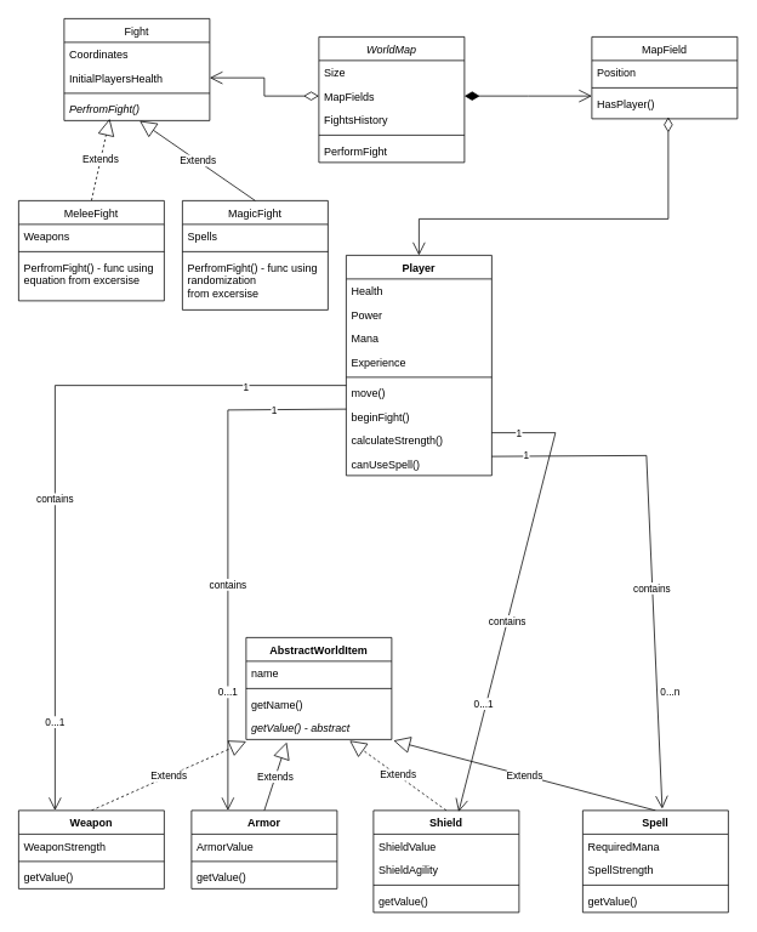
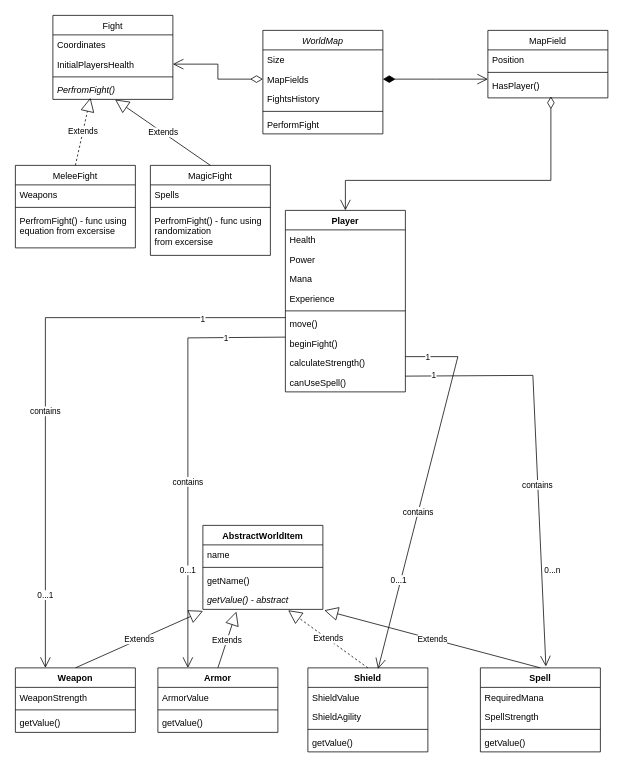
  <mxCell id="0" />
  <mxCell id="1" parent="0" />
  <mxCell id="2" value="WorldMap" style="swimlane;fontStyle=2;align=center;verticalAlign=top;childLayout=stackLayout;horizontal=1;startSize=26;horizontalStack=0;resizeParent=1;resizeLast=0;collapsible=1;marginBottom=0;rounded=0;shadow=0;strokeWidth=1;" parent="1" vertex="1"><mxGeometry x="350" y="40" width="160" height="138" as="geometry"><mxRectangle x="230" y="140" width="160" height="26" as="alternateBounds" /></mxGeometry></mxCell>
  <mxCell id="3" value="Size" style="text;align=left;verticalAlign=top;spacingLeft=4;spacingRight=4;overflow=hidden;rotatable=0;points=[[0,0.5],[1,0.5]];portConstraint=eastwest;" parent="2" vertex="1"><mxGeometry y="26" width="160" height="26" as="geometry" /></mxCell>
  <mxCell id="4" value="MapFields" style="text;align=left;verticalAlign=top;spacingLeft=4;spacingRight=4;overflow=hidden;rotatable=0;points=[[0,0.5],[1,0.5]];portConstraint=eastwest;rounded=0;shadow=0;html=0;" parent="2" vertex="1"><mxGeometry y="52" width="160" height="26" as="geometry" /></mxCell>
  <mxCell id="5" value="FightsHistory" style="text;align=left;verticalAlign=top;spacingLeft=4;spacingRight=4;overflow=hidden;rotatable=0;points=[[0,0.5],[1,0.5]];portConstraint=eastwest;rounded=0;shadow=0;html=0;" parent="2" vertex="1"><mxGeometry y="78" width="160" height="26" as="geometry" /></mxCell>
  <mxCell id="6" value="" style="line;html=1;strokeWidth=1;align=left;verticalAlign=middle;spacingTop=-1;spacingLeft=3;spacingRight=3;rotatable=0;labelPosition=right;points=[];portConstraint=eastwest;" parent="2" vertex="1"><mxGeometry y="104" width="160" height="8" as="geometry" /></mxCell>
  <mxCell id="7" value="PerformFight" style="text;align=left;verticalAlign=top;spacingLeft=4;spacingRight=4;overflow=hidden;rotatable=0;points=[[0,0.5],[1,0.5]];portConstraint=eastwest;" parent="2" vertex="1"><mxGeometry y="112" width="160" height="26" as="geometry" /></mxCell>
  <mxCell id="8" value="MapField" style="swimlane;fontStyle=0;align=center;verticalAlign=top;childLayout=stackLayout;horizontal=1;startSize=26;horizontalStack=0;resizeParent=1;resizeLast=0;collapsible=1;marginBottom=0;rounded=0;shadow=0;strokeWidth=1;" parent="1" vertex="1"><mxGeometry x="650" y="40" width="160" height="90" as="geometry"><mxRectangle x="550" y="140" width="160" height="26" as="alternateBounds" /></mxGeometry></mxCell>
  <mxCell id="9" value="Position" style="text;align=left;verticalAlign=top;spacingLeft=4;spacingRight=4;overflow=hidden;rotatable=0;points=[[0,0.5],[1,0.5]];portConstraint=eastwest;" parent="8" vertex="1"><mxGeometry y="26" width="160" height="26" as="geometry" /></mxCell>
  <mxCell id="10" value="" style="line;html=1;strokeWidth=1;align=left;verticalAlign=middle;spacingTop=-1;spacingLeft=3;spacingRight=3;rotatable=0;labelPosition=right;points=[];portConstraint=eastwest;" parent="8" vertex="1"><mxGeometry y="52" width="160" height="8" as="geometry" /></mxCell>
  <mxCell id="11" value="HasPlayer()" style="text;align=left;verticalAlign=top;spacingLeft=4;spacingRight=4;overflow=hidden;rotatable=0;points=[[0,0.5],[1,0.5]];portConstraint=eastwest;" parent="8" vertex="1"><mxGeometry y="60" width="160" height="26" as="geometry" /></mxCell>
  <mxCell id="12" value="Player" style="swimlane;fontStyle=1;align=center;verticalAlign=top;childLayout=stackLayout;horizontal=1;startSize=26;horizontalStack=0;resizeParent=1;resizeParentMax=0;resizeLast=0;collapsible=1;marginBottom=0;" parent="1" vertex="1"><mxGeometry x="380" y="280" width="160" height="242" as="geometry" /></mxCell>
  <mxCell id="13" value="Health&#10;" style="text;strokeColor=none;fillColor=none;align=left;verticalAlign=top;spacingLeft=4;spacingRight=4;overflow=hidden;rotatable=0;points=[[0,0.5],[1,0.5]];portConstraint=eastwest;" parent="12" vertex="1"><mxGeometry y="26" width="160" height="26" as="geometry" /></mxCell>
  <mxCell id="14" value="Power" style="text;strokeColor=none;fillColor=none;align=left;verticalAlign=top;spacingLeft=4;spacingRight=4;overflow=hidden;rotatable=0;points=[[0,0.5],[1,0.5]];portConstraint=eastwest;" parent="12" vertex="1"><mxGeometry y="52" width="160" height="26" as="geometry" /></mxCell>
  <mxCell id="15" value="Mana" style="text;strokeColor=none;fillColor=none;align=left;verticalAlign=top;spacingLeft=4;spacingRight=4;overflow=hidden;rotatable=0;points=[[0,0.5],[1,0.5]];portConstraint=eastwest;" parent="12" vertex="1"><mxGeometry y="78" width="160" height="26" as="geometry" /></mxCell>
  <mxCell id="16" value="Experience" style="text;strokeColor=none;fillColor=none;align=left;verticalAlign=top;spacingLeft=4;spacingRight=4;overflow=hidden;rotatable=0;points=[[0,0.5],[1,0.5]];portConstraint=eastwest;" parent="12" vertex="1"><mxGeometry y="104" width="160" height="26" as="geometry" /></mxCell>
  <mxCell id="17" value="" style="line;strokeWidth=1;fillColor=none;align=left;verticalAlign=middle;spacingTop=-1;spacingLeft=3;spacingRight=3;rotatable=0;labelPosition=right;points=[];portConstraint=eastwest;strokeColor=inherit;" parent="12" vertex="1"><mxGeometry y="130" width="160" height="8" as="geometry" /></mxCell>
  <mxCell id="18" value="move()" style="text;strokeColor=none;fillColor=none;align=left;verticalAlign=top;spacingLeft=4;spacingRight=4;overflow=hidden;rotatable=0;points=[[0,0.5],[1,0.5]];portConstraint=eastwest;" parent="12" vertex="1"><mxGeometry y="138" width="160" height="26" as="geometry" /></mxCell>
  <mxCell id="19" value="beginFight()" style="text;strokeColor=none;fillColor=none;align=left;verticalAlign=top;spacingLeft=4;spacingRight=4;overflow=hidden;rotatable=0;points=[[0,0.5],[1,0.5]];portConstraint=eastwest;" parent="12" vertex="1"><mxGeometry y="164" width="160" height="26" as="geometry" /></mxCell>
  <mxCell id="20" value="calculateStrength()" style="text;strokeColor=none;fillColor=none;align=left;verticalAlign=top;spacingLeft=4;spacingRight=4;overflow=hidden;rotatable=0;points=[[0,0.5],[1,0.5]];portConstraint=eastwest;" vertex="1" parent="12"><mxGeometry y="190" width="160" height="26" as="geometry" /></mxCell>
  <mxCell id="21" value="canUseSpell()" style="text;strokeColor=none;fillColor=none;align=left;verticalAlign=top;spacingLeft=4;spacingRight=4;overflow=hidden;rotatable=0;points=[[0,0.5],[1,0.5]];portConstraint=eastwest;" vertex="1" parent="12"><mxGeometry y="216" width="160" height="26" as="geometry" /></mxCell>
- <mxCell id="22" value="Extends" style="endArrow=block;endSize=16;endFill=0;html=1;rounded=0;exitX=0.5;exitY=0;exitDx=0;exitDy=0;entryX=0.001;entryY=1.081;entryDx=0;entryDy=0;entryPerimeter=0;dashed=1;" parent="1" source="48" target="47" edge="1"><mxGeometry width="160" relative="1" as="geometry"><mxPoint x="100" y="892" as="sourcePoint" /><mxPoint x="280" y="820" as="targetPoint" /><Array as="points" /></mxGeometry></mxCell>
+ <mxCell id="22" value="Extends" style="endArrow=block;endSize=16;endFill=0;html=1;rounded=0;exitX=0.5;exitY=0;exitDx=0;exitDy=0;entryX=0.001;entryY=1.081;entryDx=0;entryDy=0;entryPerimeter=0;" parent="1" source="48" target="47" edge="1"><mxGeometry width="160" relative="1" as="geometry"><mxPoint x="100" y="892" as="sourcePoint" /><mxPoint x="280" y="820" as="targetPoint" /><Array as="points" /></mxGeometry></mxCell>
  <mxCell id="23" value="Extends" style="endArrow=block;endSize=16;endFill=0;html=1;rounded=0;exitX=0.5;exitY=0;exitDx=0;exitDy=0;entryX=0.279;entryY=1.115;entryDx=0;entryDy=0;entryPerimeter=0;" parent="1" source="52" target="47" edge="1"><mxGeometry width="160" relative="1" as="geometry"><mxPoint x="290" y="892" as="sourcePoint" /><mxPoint x="390" y="850" as="targetPoint" /></mxGeometry></mxCell>
  <mxCell id="24" value="Extends" style="endArrow=block;endSize=16;endFill=0;html=1;rounded=0;exitX=0.5;exitY=0;exitDx=0;exitDy=0;entryX=0.711;entryY=1.046;entryDx=0;entryDy=0;entryPerimeter=0;dashed=1;" parent="1" source="56" target="47" edge="1"><mxGeometry width="160" relative="1" as="geometry"><mxPoint x="480" y="892" as="sourcePoint" /><mxPoint x="400" y="770" as="targetPoint" /></mxGeometry></mxCell>
  <mxCell id="25" value="Extends" style="endArrow=block;endSize=16;endFill=0;html=1;rounded=0;exitX=0.5;exitY=0;exitDx=0;exitDy=0;entryX=1.012;entryY=1.046;entryDx=0;entryDy=0;entryPerimeter=0;" edge="1" parent="1" source="61" target="47"><mxGeometry width="160" relative="1" as="geometry"><mxPoint x="720" y="880" as="sourcePoint" /><mxPoint x="430" y="720" as="targetPoint" /></mxGeometry></mxCell>
  <mxCell id="26" value="Fight" style="swimlane;fontStyle=0;align=center;verticalAlign=top;childLayout=stackLayout;horizontal=1;startSize=26;horizontalStack=0;resizeParent=1;resizeLast=0;collapsible=1;marginBottom=0;rounded=0;shadow=0;strokeWidth=1;" vertex="1" parent="1"><mxGeometry x="70" y="20" width="160" height="112" as="geometry"><mxRectangle x="550" y="140" width="160" height="26" as="alternateBounds" /></mxGeometry></mxCell>
  <mxCell id="27" value="Coordinates" style="text;align=left;verticalAlign=top;spacingLeft=4;spacingRight=4;overflow=hidden;rotatable=0;points=[[0,0.5],[1,0.5]];portConstraint=eastwest;" vertex="1" parent="26"><mxGeometry y="26" width="160" height="26" as="geometry" /></mxCell>
  <mxCell id="28" value="InitialPlayersHealth" style="text;align=left;verticalAlign=top;spacingLeft=4;spacingRight=4;overflow=hidden;rotatable=0;points=[[0,0.5],[1,0.5]];portConstraint=eastwest;" vertex="1" parent="26"><mxGeometry y="52" width="160" height="26" as="geometry" /></mxCell>
  <mxCell id="29" value="" style="line;html=1;strokeWidth=1;align=left;verticalAlign=middle;spacingTop=-1;spacingLeft=3;spacingRight=3;rotatable=0;labelPosition=right;points=[];portConstraint=eastwest;" vertex="1" parent="26"><mxGeometry y="78" width="160" height="8" as="geometry" /></mxCell>
  <mxCell id="30" value="PerfromFight()" style="text;align=left;verticalAlign=top;spacingLeft=4;spacingRight=4;overflow=hidden;rotatable=0;points=[[0,0.5],[1,0.5]];portConstraint=eastwest;fontStyle=2" vertex="1" parent="26"><mxGeometry y="86" width="160" height="26" as="geometry" /></mxCell>
  <mxCell id="31" value="Extends" style="endArrow=block;endSize=16;endFill=0;html=1;rounded=0;exitX=0.5;exitY=0;exitDx=0;exitDy=0;entryX=0.313;entryY=0.923;entryDx=0;entryDy=0;entryPerimeter=0;dashed=1;" edge="1" parent="1" source="32" target="30"><mxGeometry width="160" relative="1" as="geometry"><mxPoint x="220" y="90" as="sourcePoint" /><mxPoint x="380" y="90" as="targetPoint" /></mxGeometry></mxCell>
  <mxCell id="32" value="MeleeFight" style="swimlane;fontStyle=0;align=center;verticalAlign=top;childLayout=stackLayout;horizontal=1;startSize=26;horizontalStack=0;resizeParent=1;resizeLast=0;collapsible=1;marginBottom=0;rounded=0;shadow=0;strokeWidth=1;" vertex="1" parent="1"><mxGeometry x="20" y="220" width="160" height="110" as="geometry"><mxRectangle x="550" y="140" width="160" height="26" as="alternateBounds" /></mxGeometry></mxCell>
  <mxCell id="33" value="Weapons" style="text;align=left;verticalAlign=top;spacingLeft=4;spacingRight=4;overflow=hidden;rotatable=0;points=[[0,0.5],[1,0.5]];portConstraint=eastwest;" vertex="1" parent="32"><mxGeometry y="26" width="160" height="26" as="geometry" /></mxCell>
  <mxCell id="34" value="" style="line;html=1;strokeWidth=1;align=left;verticalAlign=middle;spacingTop=-1;spacingLeft=3;spacingRight=3;rotatable=0;labelPosition=right;points=[];portConstraint=eastwest;" vertex="1" parent="32"><mxGeometry y="52" width="160" height="8" as="geometry" /></mxCell>
  <mxCell id="35" value="PerfromFight() - func using &#10;equation from excersise" style="text;align=left;verticalAlign=top;spacingLeft=4;spacingRight=4;overflow=hidden;rotatable=0;points=[[0,0.5],[1,0.5]];portConstraint=eastwest;" vertex="1" parent="32"><mxGeometry y="60" width="160" height="50" as="geometry" /></mxCell>
  <mxCell id="36" value="MagicFight" style="swimlane;fontStyle=0;align=center;verticalAlign=top;childLayout=stackLayout;horizontal=1;startSize=26;horizontalStack=0;resizeParent=1;resizeLast=0;collapsible=1;marginBottom=0;rounded=0;shadow=0;strokeWidth=1;" vertex="1" parent="1"><mxGeometry x="200" y="220" width="160" height="120" as="geometry"><mxRectangle x="550" y="140" width="160" height="26" as="alternateBounds" /></mxGeometry></mxCell>
  <mxCell id="37" value="Spells" style="text;align=left;verticalAlign=top;spacingLeft=4;spacingRight=4;overflow=hidden;rotatable=0;points=[[0,0.5],[1,0.5]];portConstraint=eastwest;" vertex="1" parent="36"><mxGeometry y="26" width="160" height="26" as="geometry" /></mxCell>
  <mxCell id="38" value="" style="line;html=1;strokeWidth=1;align=left;verticalAlign=middle;spacingTop=-1;spacingLeft=3;spacingRight=3;rotatable=0;labelPosition=right;points=[];portConstraint=eastwest;" vertex="1" parent="36"><mxGeometry y="52" width="160" height="8" as="geometry" /></mxCell>
  <mxCell id="39" value="PerfromFight() - func using &#10;randomization &#10;from excersise" style="text;align=left;verticalAlign=top;spacingLeft=4;spacingRight=4;overflow=hidden;rotatable=0;points=[[0,0.5],[1,0.5]];portConstraint=eastwest;" vertex="1" parent="36"><mxGeometry y="60" width="160" height="60" as="geometry" /></mxCell>
  <mxCell id="40" value="Extends" style="endArrow=block;endSize=16;endFill=0;html=1;rounded=0;exitX=0.5;exitY=0;exitDx=0;exitDy=0;entryX=0.519;entryY=1.011;entryDx=0;entryDy=0;entryPerimeter=0;" edge="1" parent="1" source="36" target="30"><mxGeometry width="160" relative="1" as="geometry"><mxPoint x="190" y="230" as="sourcePoint" /><mxPoint x="210" y="140" as="targetPoint" /></mxGeometry></mxCell>
  <mxCell id="41" value="" style="endArrow=open;html=1;endSize=12;startArrow=diamondThin;startSize=14;startFill=1;edgeStyle=orthogonalEdgeStyle;align=left;verticalAlign=bottom;rounded=0;exitX=1;exitY=0.5;exitDx=0;exitDy=0;entryX=0;entryY=0.5;entryDx=0;entryDy=0;" edge="1" parent="1" source="4"><mxGeometry x="-0.467" y="35" relative="1" as="geometry"><mxPoint x="560" y="220" as="sourcePoint" /><mxPoint x="650" y="105" as="targetPoint" /><mxPoint as="offset" /></mxGeometry></mxCell>
  <mxCell id="42" value="" style="endArrow=open;html=1;endSize=12;startArrow=diamondThin;startSize=14;startFill=0;edgeStyle=orthogonalEdgeStyle;align=left;verticalAlign=bottom;rounded=0;exitX=0.525;exitY=1.081;exitDx=0;exitDy=0;exitPerimeter=0;entryX=0.5;entryY=0;entryDx=0;entryDy=0;" edge="1" parent="1" source="11" target="12"><mxGeometry x="-0.792" y="46" relative="1" as="geometry"><mxPoint x="440" y="240" as="sourcePoint" /><mxPoint x="600" y="240" as="targetPoint" /><Array as="points"><mxPoint x="734" y="240" /><mxPoint x="460" y="240" /></Array><mxPoint as="offset" /></mxGeometry></mxCell>
  <mxCell id="43" value="AbstractWorldItem" style="swimlane;fontStyle=1;align=center;verticalAlign=top;childLayout=stackLayout;horizontal=1;startSize=26;horizontalStack=0;resizeParent=1;resizeParentMax=0;resizeLast=0;collapsible=1;marginBottom=0;" vertex="1" parent="1"><mxGeometry x="270" y="700" width="160" height="112" as="geometry" /></mxCell>
  <mxCell id="44" value="name" style="text;strokeColor=none;fillColor=none;align=left;verticalAlign=top;spacingLeft=4;spacingRight=4;overflow=hidden;rotatable=0;points=[[0,0.5],[1,0.5]];portConstraint=eastwest;" vertex="1" parent="43"><mxGeometry y="26" width="160" height="26" as="geometry" /></mxCell>
  <mxCell id="45" value="" style="line;strokeWidth=1;fillColor=none;align=left;verticalAlign=middle;spacingTop=-1;spacingLeft=3;spacingRight=3;rotatable=0;labelPosition=right;points=[];portConstraint=eastwest;strokeColor=inherit;" vertex="1" parent="43"><mxGeometry y="52" width="160" height="8" as="geometry" /></mxCell>
  <mxCell id="46" value="getName()" style="text;strokeColor=none;fillColor=none;align=left;verticalAlign=top;spacingLeft=4;spacingRight=4;overflow=hidden;rotatable=0;points=[[0,0.5],[1,0.5]];portConstraint=eastwest;" vertex="1" parent="43"><mxGeometry y="60" width="160" height="26" as="geometry" /></mxCell>
  <mxCell id="47" value="getValue() - abstract" style="text;strokeColor=none;fillColor=none;align=left;verticalAlign=top;spacingLeft=4;spacingRight=4;overflow=hidden;rotatable=0;points=[[0,0.5],[1,0.5]];portConstraint=eastwest;fontStyle=2" vertex="1" parent="43"><mxGeometry y="86" width="160" height="26" as="geometry" /></mxCell>
  <mxCell id="48" value="Weapon" style="swimlane;fontStyle=1;align=center;verticalAlign=top;childLayout=stackLayout;horizontal=1;startSize=26;horizontalStack=0;resizeParent=1;resizeParentMax=0;resizeLast=0;collapsible=1;marginBottom=0;" vertex="1" parent="1"><mxGeometry x="20" y="890" width="160" height="86" as="geometry" /></mxCell>
  <mxCell id="49" value="WeaponStrength" style="text;strokeColor=none;fillColor=none;align=left;verticalAlign=top;spacingLeft=4;spacingRight=4;overflow=hidden;rotatable=0;points=[[0,0.5],[1,0.5]];portConstraint=eastwest;" vertex="1" parent="48"><mxGeometry y="26" width="160" height="26" as="geometry" /></mxCell>
  <mxCell id="50" value="" style="line;strokeWidth=1;fillColor=none;align=left;verticalAlign=middle;spacingTop=-1;spacingLeft=3;spacingRight=3;rotatable=0;labelPosition=right;points=[];portConstraint=eastwest;strokeColor=inherit;" vertex="1" parent="48"><mxGeometry y="52" width="160" height="8" as="geometry" /></mxCell>
  <mxCell id="51" value="getValue()" style="text;strokeColor=none;fillColor=none;align=left;verticalAlign=top;spacingLeft=4;spacingRight=4;overflow=hidden;rotatable=0;points=[[0,0.5],[1,0.5]];portConstraint=eastwest;" vertex="1" parent="48"><mxGeometry y="60" width="160" height="26" as="geometry" /></mxCell>
  <mxCell id="52" value="Armor" style="swimlane;fontStyle=1;align=center;verticalAlign=top;childLayout=stackLayout;horizontal=1;startSize=26;horizontalStack=0;resizeParent=1;resizeParentMax=0;resizeLast=0;collapsible=1;marginBottom=0;" vertex="1" parent="1"><mxGeometry x="210" y="890" width="160" height="86" as="geometry" /></mxCell>
  <mxCell id="53" value="ArmorValue" style="text;strokeColor=none;fillColor=none;align=left;verticalAlign=top;spacingLeft=4;spacingRight=4;overflow=hidden;rotatable=0;points=[[0,0.5],[1,0.5]];portConstraint=eastwest;" vertex="1" parent="52"><mxGeometry y="26" width="160" height="26" as="geometry" /></mxCell>
  <mxCell id="54" value="" style="line;strokeWidth=1;fillColor=none;align=left;verticalAlign=middle;spacingTop=-1;spacingLeft=3;spacingRight=3;rotatable=0;labelPosition=right;points=[];portConstraint=eastwest;strokeColor=inherit;" vertex="1" parent="52"><mxGeometry y="52" width="160" height="8" as="geometry" /></mxCell>
  <mxCell id="55" value="getValue()" style="text;strokeColor=none;fillColor=none;align=left;verticalAlign=top;spacingLeft=4;spacingRight=4;overflow=hidden;rotatable=0;points=[[0,0.5],[1,0.5]];portConstraint=eastwest;" vertex="1" parent="52"><mxGeometry y="60" width="160" height="26" as="geometry" /></mxCell>
  <mxCell id="56" value="Shield" style="swimlane;fontStyle=1;align=center;verticalAlign=top;childLayout=stackLayout;horizontal=1;startSize=26;horizontalStack=0;resizeParent=1;resizeParentMax=0;resizeLast=0;collapsible=1;marginBottom=0;" vertex="1" parent="1"><mxGeometry x="410" y="890" width="160" height="112" as="geometry" /></mxCell>
  <mxCell id="57" value="ShieldValue" style="text;strokeColor=none;fillColor=none;align=left;verticalAlign=top;spacingLeft=4;spacingRight=4;overflow=hidden;rotatable=0;points=[[0,0.5],[1,0.5]];portConstraint=eastwest;" vertex="1" parent="56"><mxGeometry y="26" width="160" height="26" as="geometry" /></mxCell>
  <mxCell id="58" value="ShieldAgility" style="text;strokeColor=none;fillColor=none;align=left;verticalAlign=top;spacingLeft=4;spacingRight=4;overflow=hidden;rotatable=0;points=[[0,0.5],[1,0.5]];portConstraint=eastwest;" vertex="1" parent="56"><mxGeometry y="52" width="160" height="26" as="geometry" /></mxCell>
  <mxCell id="59" value="" style="line;strokeWidth=1;fillColor=none;align=left;verticalAlign=middle;spacingTop=-1;spacingLeft=3;spacingRight=3;rotatable=0;labelPosition=right;points=[];portConstraint=eastwest;strokeColor=inherit;" vertex="1" parent="56"><mxGeometry y="78" width="160" height="8" as="geometry" /></mxCell>
  <mxCell id="60" value="getValue()" style="text;strokeColor=none;fillColor=none;align=left;verticalAlign=top;spacingLeft=4;spacingRight=4;overflow=hidden;rotatable=0;points=[[0,0.5],[1,0.5]];portConstraint=eastwest;" vertex="1" parent="56"><mxGeometry y="86" width="160" height="26" as="geometry" /></mxCell>
  <mxCell id="61" value="Spell" style="swimlane;fontStyle=1;align=center;verticalAlign=top;childLayout=stackLayout;horizontal=1;startSize=26;horizontalStack=0;resizeParent=1;resizeParentMax=0;resizeLast=0;collapsible=1;marginBottom=0;" vertex="1" parent="1"><mxGeometry x="640" y="890" width="160" height="112" as="geometry" /></mxCell>
  <mxCell id="62" value="RequiredMana" style="text;strokeColor=none;fillColor=none;align=left;verticalAlign=top;spacingLeft=4;spacingRight=4;overflow=hidden;rotatable=0;points=[[0,0.5],[1,0.5]];portConstraint=eastwest;" vertex="1" parent="61"><mxGeometry y="26" width="160" height="26" as="geometry" /></mxCell>
  <mxCell id="63" value="SpellStrength" style="text;strokeColor=none;fillColor=none;align=left;verticalAlign=top;spacingLeft=4;spacingRight=4;overflow=hidden;rotatable=0;points=[[0,0.5],[1,0.5]];portConstraint=eastwest;" vertex="1" parent="61"><mxGeometry y="52" width="160" height="26" as="geometry" /></mxCell>
  <mxCell id="64" value="" style="line;strokeWidth=1;fillColor=none;align=left;verticalAlign=middle;spacingTop=-1;spacingLeft=3;spacingRight=3;rotatable=0;labelPosition=right;points=[];portConstraint=eastwest;strokeColor=inherit;" vertex="1" parent="61"><mxGeometry y="78" width="160" height="8" as="geometry" /></mxCell>
  <mxCell id="65" value="getValue()" style="text;strokeColor=none;fillColor=none;align=left;verticalAlign=top;spacingLeft=4;spacingRight=4;overflow=hidden;rotatable=0;points=[[0,0.5],[1,0.5]];portConstraint=eastwest;" vertex="1" parent="61"><mxGeometry y="86" width="160" height="26" as="geometry" /></mxCell>
  <mxCell id="66" value="" style="endArrow=open;html=1;endSize=12;startArrow=diamondThin;startSize=14;startFill=0;edgeStyle=orthogonalEdgeStyle;align=left;verticalAlign=bottom;rounded=0;exitX=0;exitY=0.5;exitDx=0;exitDy=0;entryX=1;entryY=0.5;entryDx=0;entryDy=0;" edge="1" parent="1" source="4" target="28"><mxGeometry x="-0.429" y="35" relative="1" as="geometry"><mxPoint x="350" y="370" as="sourcePoint" /><mxPoint x="510" y="370" as="targetPoint" /><mxPoint as="offset" /></mxGeometry></mxCell>
  <mxCell id="67" value="" style="endArrow=open;endFill=1;endSize=12;html=1;rounded=0;exitX=0;exitY=0.5;exitDx=0;exitDy=0;entryX=0.25;entryY=0;entryDx=0;entryDy=0;" edge="1" parent="1" target="48"><mxGeometry width="160" relative="1" as="geometry"><mxPoint x="380" y="423" as="sourcePoint" /><mxPoint x="480" y="590" as="targetPoint" /><Array as="points"><mxPoint x="60" y="423" /></Array></mxGeometry></mxCell>
  <mxCell id="68" value="contains" style="edgeLabel;html=1;align=center;verticalAlign=middle;resizable=0;points=[];" vertex="1" connectable="0" parent="67"><mxGeometry x="0.127" y="-1" relative="1" as="geometry"><mxPoint y="1" as="offset" /></mxGeometry></mxCell>
  <mxCell id="69" value="1" style="edgeLabel;html=1;align=center;verticalAlign=middle;resizable=0;points=[];" vertex="1" connectable="0" parent="67"><mxGeometry x="-0.718" y="1" relative="1" as="geometry"><mxPoint as="offset" /></mxGeometry></mxCell>
  <mxCell id="70" value="0...1" style="edgeLabel;html=1;align=center;verticalAlign=middle;resizable=0;points=[];" vertex="1" connectable="0" parent="67"><mxGeometry x="0.748" y="-1" relative="1" as="geometry"><mxPoint y="1" as="offset" /></mxGeometry></mxCell>
  <mxCell id="71" value="" style="endArrow=open;endFill=1;endSize=12;html=1;rounded=0;exitX=0;exitY=0.5;exitDx=0;exitDy=0;entryX=0.25;entryY=0;entryDx=0;entryDy=0;" edge="1" parent="1" target="52"><mxGeometry width="160" relative="1" as="geometry"><mxPoint x="380" y="449" as="sourcePoint" /><mxPoint x="80" y="967" as="targetPoint" /><Array as="points"><mxPoint x="250" y="450" /></Array></mxGeometry></mxCell>
  <mxCell id="72" value="contains" style="edgeLabel;html=1;align=center;verticalAlign=middle;resizable=0;points=[];" vertex="1" connectable="0" parent="71"><mxGeometry x="0.127" y="-1" relative="1" as="geometry"><mxPoint y="1" as="offset" /></mxGeometry></mxCell>
  <mxCell id="73" value="1" style="edgeLabel;html=1;align=center;verticalAlign=middle;resizable=0;points=[];" vertex="1" connectable="0" parent="71"><mxGeometry x="-0.718" y="1" relative="1" as="geometry"><mxPoint as="offset" /></mxGeometry></mxCell>
  <mxCell id="74" value="0...1" style="edgeLabel;html=1;align=center;verticalAlign=middle;resizable=0;points=[];" vertex="1" connectable="0" parent="71"><mxGeometry x="0.748" y="-1" relative="1" as="geometry"><mxPoint y="-58" as="offset" /></mxGeometry></mxCell>
  <mxCell id="75" value="" style="endArrow=open;endFill=1;endSize=12;html=1;rounded=0;exitX=1;exitY=0.5;exitDx=0;exitDy=0;entryX=0.585;entryY=0.013;entryDx=0;entryDy=0;entryPerimeter=0;" edge="1" parent="1" target="56"><mxGeometry width="160" relative="1" as="geometry"><mxPoint x="540" y="475" as="sourcePoint" /><mxPoint x="600" y="881" as="targetPoint" /><Array as="points"><mxPoint x="610" y="475" /></Array></mxGeometry></mxCell>
  <mxCell id="76" value="contains" style="edgeLabel;html=1;align=center;verticalAlign=middle;resizable=0;points=[];" vertex="1" connectable="0" parent="75"><mxGeometry x="0.127" y="-1" relative="1" as="geometry"><mxPoint y="1" as="offset" /></mxGeometry></mxCell>
  <mxCell id="77" value="1" style="edgeLabel;html=1;align=center;verticalAlign=middle;resizable=0;points=[];" vertex="1" connectable="0" parent="75"><mxGeometry x="-0.718" y="1" relative="1" as="geometry"><mxPoint x="-41" as="offset" /></mxGeometry></mxCell>
  <mxCell id="78" value="0...1" style="edgeLabel;html=1;align=center;verticalAlign=middle;resizable=0;points=[];" vertex="1" connectable="0" parent="75"><mxGeometry x="0.748" y="-1" relative="1" as="geometry"><mxPoint x="12" y="-58" as="offset" /></mxGeometry></mxCell>
  <mxCell id="79" value="" style="endArrow=open;endFill=1;endSize=12;html=1;rounded=0;exitX=1;exitY=0.5;exitDx=0;exitDy=0;entryX=0.546;entryY=-0.017;entryDx=0;entryDy=0;entryPerimeter=0;" edge="1" parent="1" target="61"><mxGeometry width="160" relative="1" as="geometry"><mxPoint x="540" y="501" as="sourcePoint" /><mxPoint x="514" y="901" as="targetPoint" /><Array as="points"><mxPoint x="710" y="500" /></Array></mxGeometry></mxCell>
  <mxCell id="80" value="contains" style="edgeLabel;html=1;align=center;verticalAlign=middle;resizable=0;points=[];" vertex="1" connectable="0" parent="79"><mxGeometry x="0.127" y="-1" relative="1" as="geometry"><mxPoint y="1" as="offset" /></mxGeometry></mxCell>
  <mxCell id="81" value="1" style="edgeLabel;html=1;align=center;verticalAlign=middle;resizable=0;points=[];" vertex="1" connectable="0" parent="79"><mxGeometry x="-0.718" y="1" relative="1" as="geometry"><mxPoint x="-41" as="offset" /></mxGeometry></mxCell>
  <mxCell id="82" value="0...n" style="edgeLabel;html=1;align=center;verticalAlign=middle;resizable=0;points=[];" vertex="1" connectable="0" parent="79"><mxGeometry x="0.748" y="-1" relative="1" as="geometry"><mxPoint x="12" y="-58" as="offset" /></mxGeometry></mxCell>
